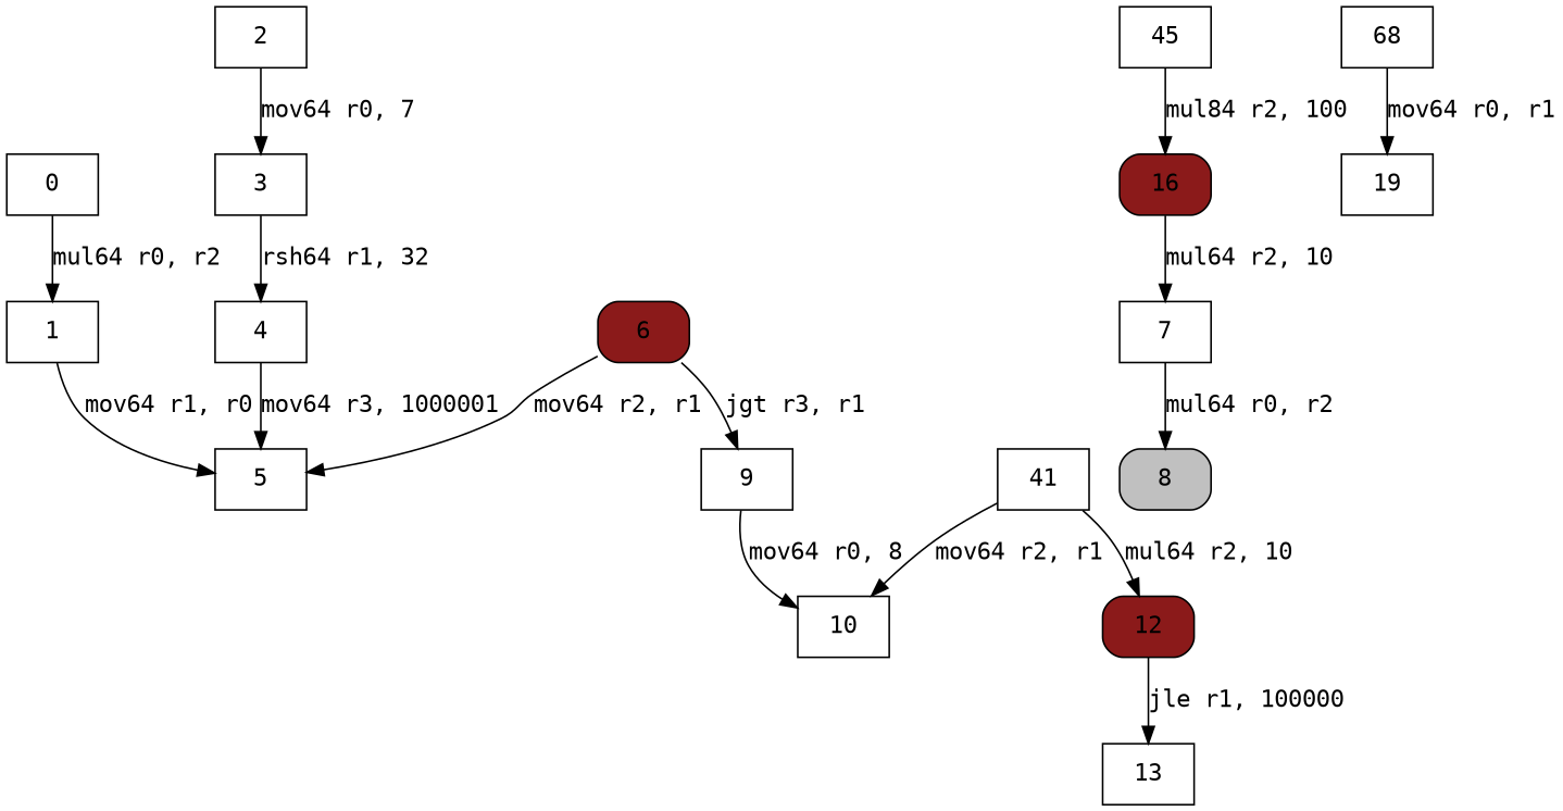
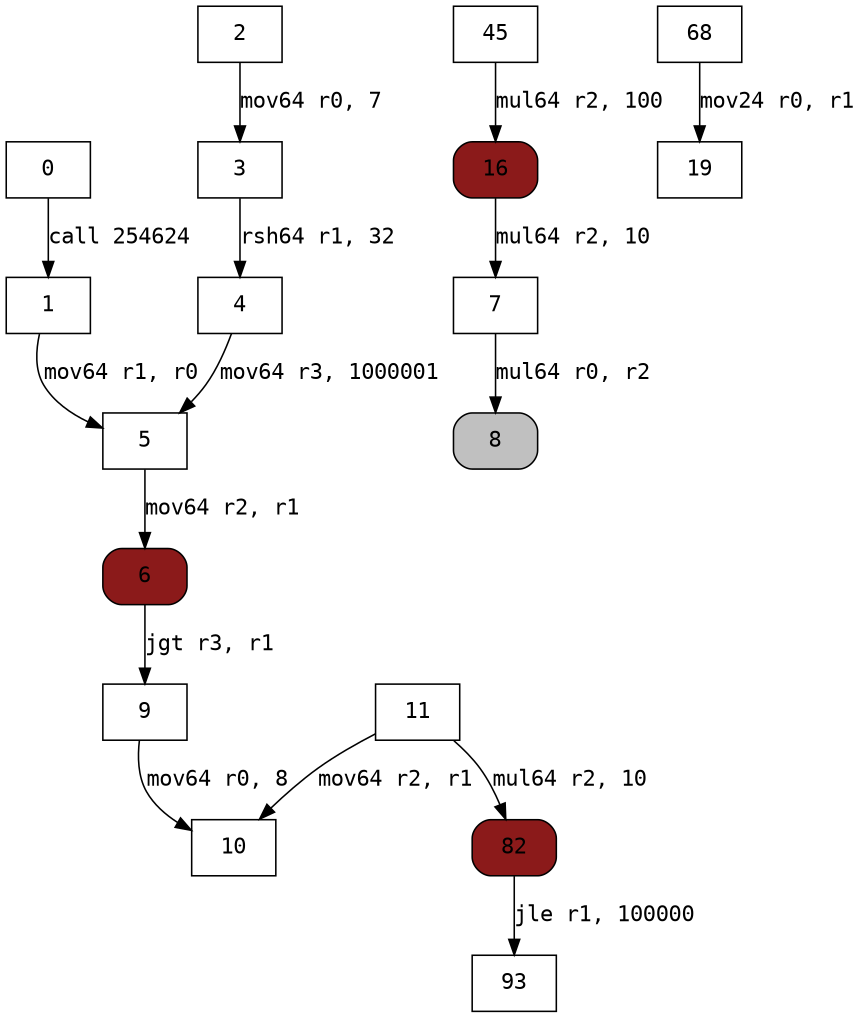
  digraph {
    node [fontname=monospace shape=box]
    edge [fontname=monospace]
    0
    1
    5
    2
    3
    4
    6 [fillcolor=firebrick4 style="rounded,filled"]
    9
    10
    8 [fillcolor=grey style="rounded,filled"]
    7
-   11 [label=41]
-   12 [fillcolor=firebrick4 style="rounded,filled"]
-   13
+   11
+   12 [fillcolor=firebrick4 style="rounded,filled" label=82]
+   13 [label=93]
    n15 [label=45]
    16 [fillcolor=firebrick4 style="rounded,filled"]
    n17 [label=68]
    19
-   0 -> 1 [label="mul64 r0, r2"]
+   0 -> 1 [label="call 254624"]
    1 -> 5 [label="mov64 r1, r0"]
-   6 -> 5 [label="mov64 r2, r1"]
+   5 -> 6 [label="mov64 r2, r1"]
    2 -> 3 [label="mov64 r0, 7"]
    3 -> 4 [label="rsh64 r1, 32"]
    4 -> 5 [label="mov64 r3, 1000001"]
    6 -> 9 [label="jgt r3, r1"]
    9 -> 10 [label="mov64 r0, 8"]
    7 -> 8 [label="mul64 r0, r2"]
    11 -> 10 [label="mov64 r2, r1"]
    11 -> 12 [label="mul64 r2, 10"]
    12 -> 13 [label="jle r1, 100000"]
-   n15 -> 16 [label="mul84 r2, 100"]
+   n15 -> 16 [label="mul64 r2, 100"]
    16 -> 7 [label="mul64 r2, 10"]
-   n17 -> 19 [label="mov64 r0, r1"]
+   n17 -> 19 [label="mov24 r0, r1"]
  }
